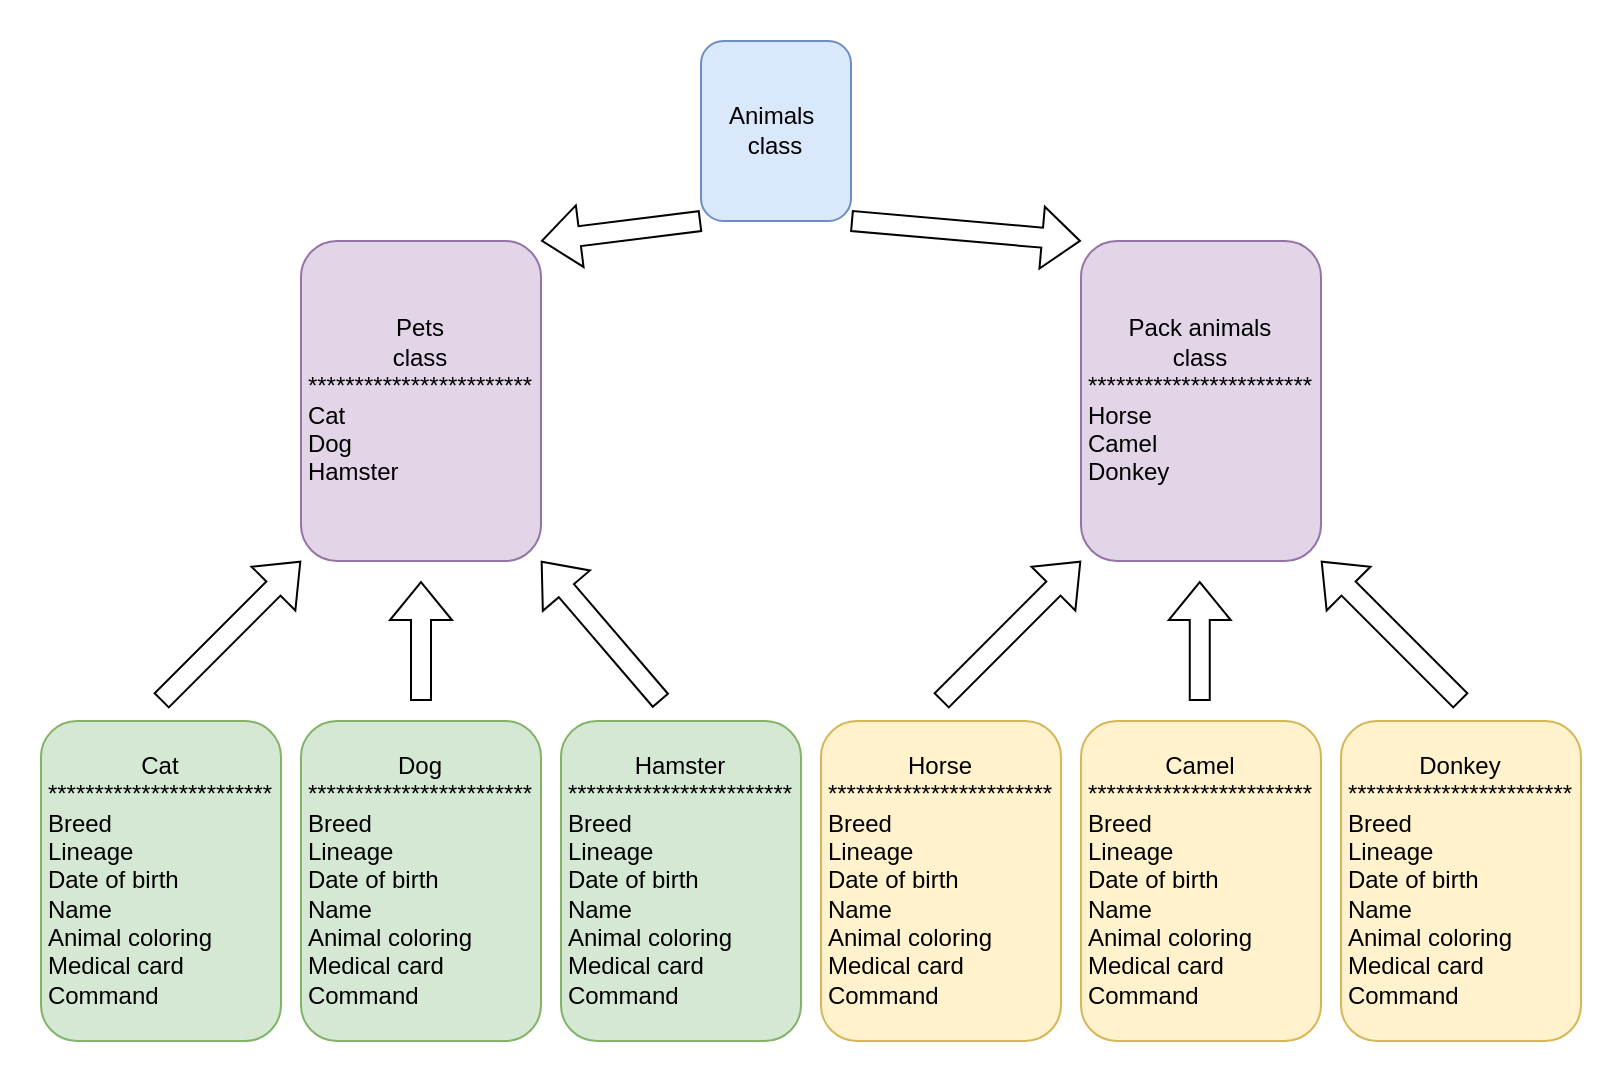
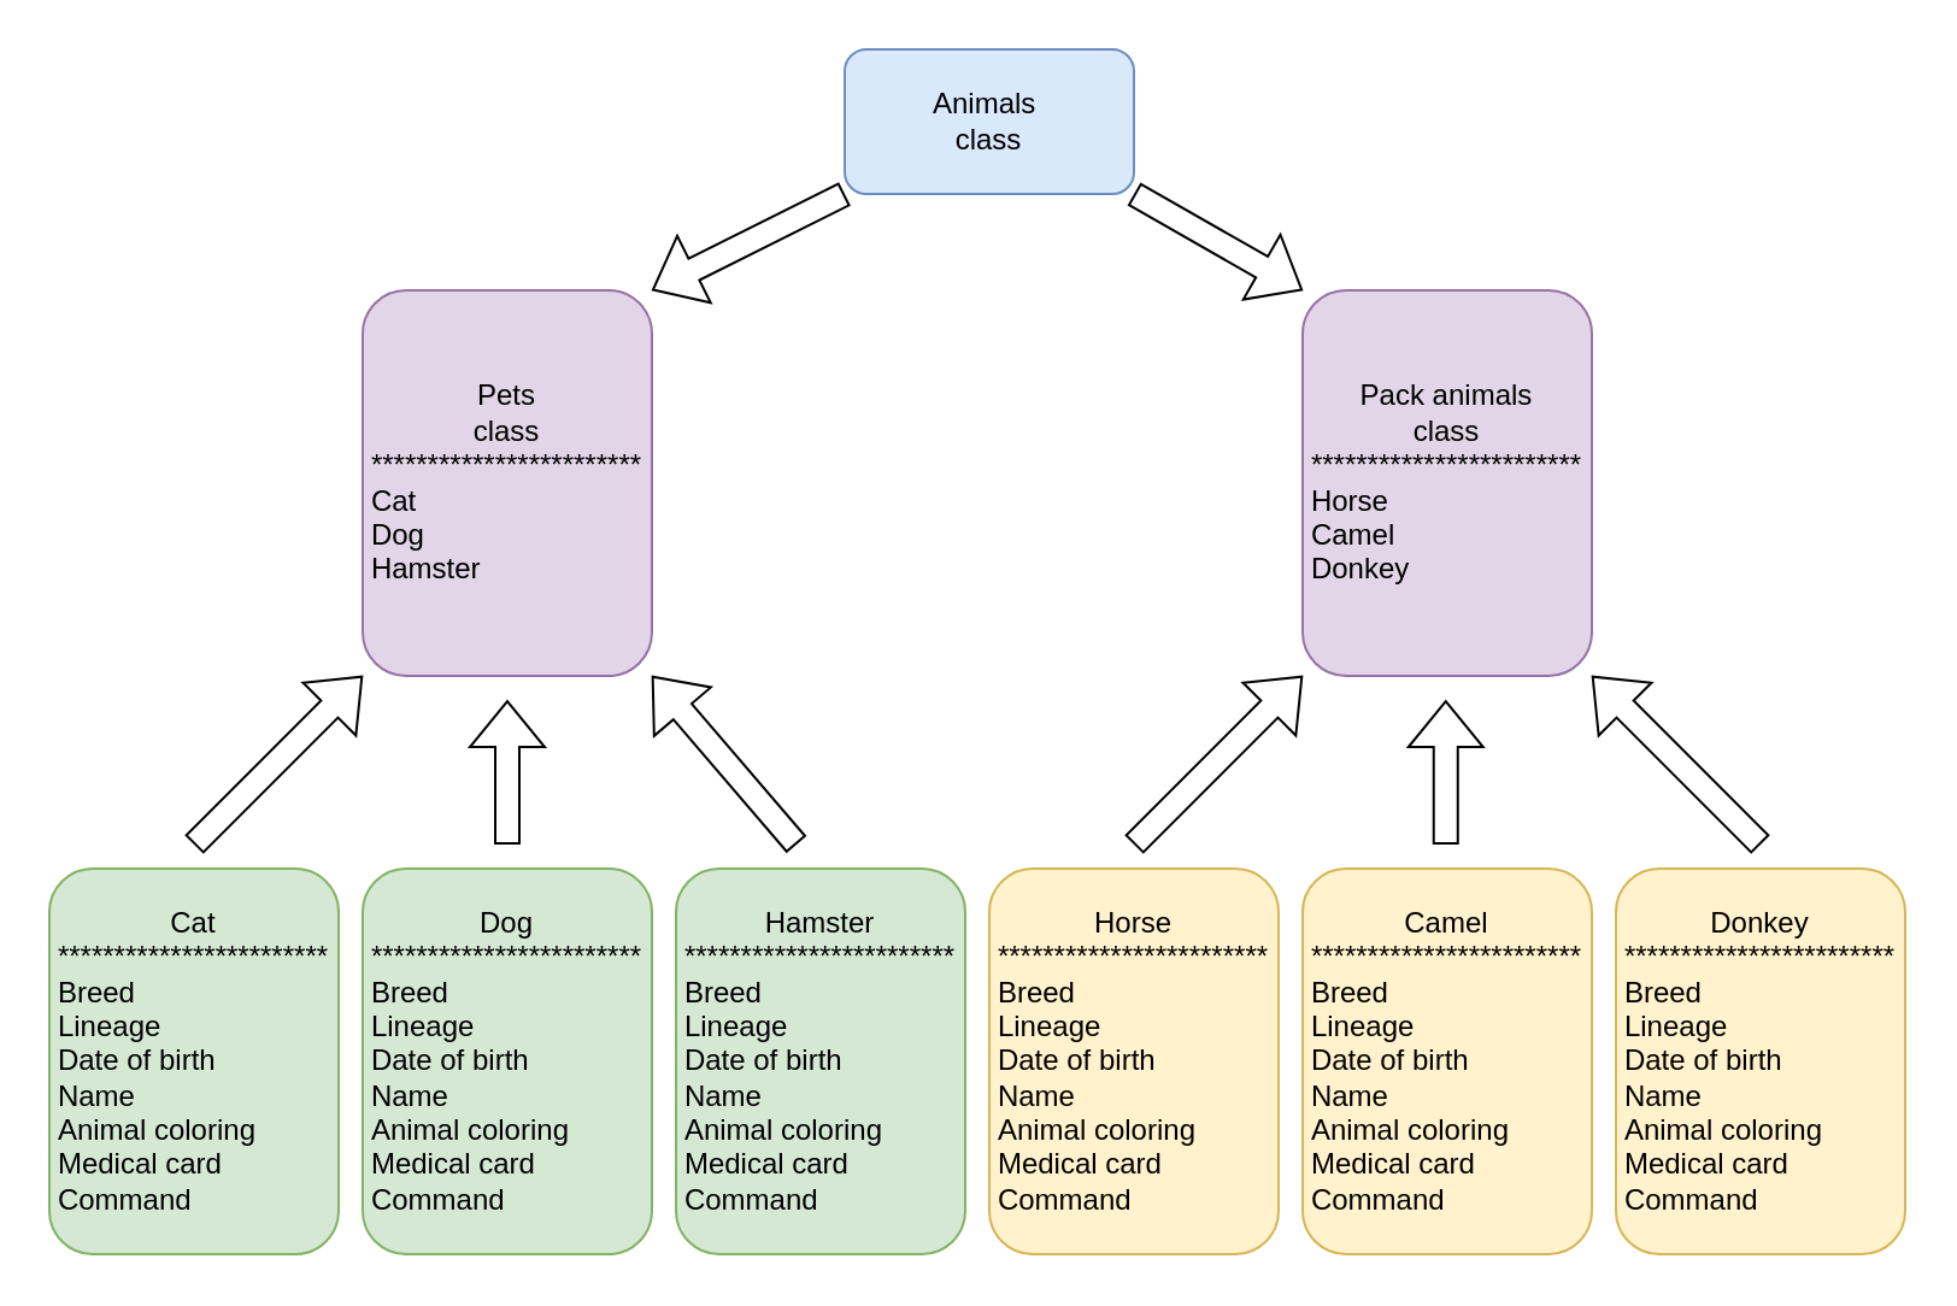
  <mxCell id="0" />
  <mxCell id="1" parent="0" />
- <mxCell id="2" value="Animals&amp;nbsp;&lt;div&gt;class&lt;/div&gt;" style="rounded=1;whiteSpace=wrap;html=1;fillColor=#dae8fc;strokeColor=#6c8ebf;" vertex="1" parent="1"><mxGeometry x="350" y="20" width="75" height="90" as="geometry" /></mxCell>
+ <mxCell id="2" value="Animals&amp;nbsp;&lt;div&gt;class&lt;/div&gt;" style="rounded=1;whiteSpace=wrap;html=1;fillColor=#dae8fc;strokeColor=#6c8ebf;" vertex="1" parent="1"><mxGeometry x="350" y="20" width="120" height="60" as="geometry" /></mxCell>
  <mxCell id="3" value="Pets&lt;div&gt;class&lt;/div&gt;&lt;div&gt;************************&lt;/div&gt;&lt;div style=&quot;text-align: left;&quot;&gt;Cat&lt;/div&gt;&lt;div style=&quot;text-align: left;&quot;&gt;Dog&lt;/div&gt;&lt;div style=&quot;text-align: left;&quot;&gt;Hamster&lt;/div&gt;" style="rounded=1;whiteSpace=wrap;html=1;fillColor=#e1d5e7;strokeColor=#9673a6;" vertex="1" parent="1"><mxGeometry x="150" y="120" width="120" height="160" as="geometry" /></mxCell>
  <mxCell id="4" value="Pack animals&lt;div&gt;class&lt;/div&gt;&lt;div&gt;************************&lt;/div&gt;&lt;div style=&quot;text-align: left;&quot;&gt;Horse&lt;/div&gt;&lt;div style=&quot;text-align: left;&quot;&gt;Camel&lt;/div&gt;&lt;div style=&quot;text-align: left;&quot;&gt;Donkey&lt;/div&gt;" style="rounded=1;whiteSpace=wrap;html=1;fillColor=#e1d5e7;strokeColor=#9673a6;" vertex="1" parent="1"><mxGeometry x="540" y="120" width="120" height="160" as="geometry" /></mxCell>
  <mxCell id="5" value="Cat&lt;div&gt;&lt;span style=&quot;background-color: initial;&quot;&gt;************************&lt;/span&gt;&lt;br&gt;&lt;/div&gt;&lt;div style=&quot;text-align: left;&quot;&gt;Breed&lt;/div&gt;&lt;div style=&quot;text-align: left;&quot;&gt;Lineage&lt;/div&gt;&lt;div style=&quot;text-align: left;&quot;&gt;Date of birth&lt;br&gt;&lt;/div&gt;&lt;div style=&quot;text-align: left;&quot;&gt;Name&lt;/div&gt;&lt;div style=&quot;text-align: left;&quot;&gt;Animal coloring&lt;br&gt;&lt;/div&gt;&lt;div style=&quot;text-align: left;&quot;&gt;Medical card&lt;br&gt;&lt;/div&gt;&lt;div style=&quot;text-align: left;&quot;&gt;Command&lt;/div&gt;" style="rounded=1;whiteSpace=wrap;html=1;fillColor=#d5e8d4;strokeColor=#82b366;" vertex="1" parent="1"><mxGeometry x="20" y="360" width="120" height="160" as="geometry" /></mxCell>
  <mxCell id="6" value="Dog&lt;div&gt;************************&lt;/div&gt;&lt;div style=&quot;text-align: left;&quot;&gt;Breed&lt;/div&gt;&lt;div style=&quot;text-align: left;&quot;&gt;Lineage&lt;/div&gt;&lt;div style=&quot;text-align: left;&quot;&gt;Date of birth&lt;br&gt;&lt;/div&gt;&lt;div style=&quot;text-align: left;&quot;&gt;Name&lt;/div&gt;&lt;div style=&quot;text-align: left;&quot;&gt;Animal coloring&lt;br&gt;&lt;/div&gt;&lt;div style=&quot;text-align: left;&quot;&gt;Medical card&lt;br&gt;&lt;/div&gt;&lt;div style=&quot;text-align: left;&quot;&gt;Command&lt;/div&gt;" style="rounded=1;whiteSpace=wrap;html=1;fillColor=#d5e8d4;strokeColor=#82b366;" vertex="1" parent="1"><mxGeometry x="150" y="360" width="120" height="160" as="geometry" /></mxCell>
  <mxCell id="7" value="Hamster&lt;div&gt;&lt;span style=&quot;background-color: initial;&quot;&gt;************************&lt;/span&gt;&lt;br&gt;&lt;/div&gt;&lt;div style=&quot;text-align: left;&quot;&gt;Breed&lt;/div&gt;&lt;div style=&quot;text-align: left;&quot;&gt;Lineage&lt;/div&gt;&lt;div style=&quot;text-align: left;&quot;&gt;Date of birth&lt;br&gt;&lt;/div&gt;&lt;div style=&quot;text-align: left;&quot;&gt;Name&lt;/div&gt;&lt;div style=&quot;text-align: left;&quot;&gt;Animal coloring&lt;br&gt;&lt;/div&gt;&lt;div style=&quot;text-align: left;&quot;&gt;Medical card&lt;br&gt;&lt;/div&gt;&lt;div style=&quot;text-align: left;&quot;&gt;Command&lt;/div&gt;" style="rounded=1;whiteSpace=wrap;html=1;fillColor=#d5e8d4;strokeColor=#82b366;" vertex="1" parent="1"><mxGeometry x="280" y="360" width="120" height="160" as="geometry" /></mxCell>
  <mxCell id="8" value="&lt;div&gt;Horse&lt;/div&gt;&lt;div&gt;************************&lt;/div&gt;&lt;div style=&quot;text-align: left;&quot;&gt;Breed&lt;/div&gt;&lt;div style=&quot;text-align: left;&quot;&gt;Lineage&lt;/div&gt;&lt;div style=&quot;text-align: left;&quot;&gt;Date of birth&lt;br&gt;&lt;/div&gt;&lt;div style=&quot;text-align: left;&quot;&gt;Name&lt;/div&gt;&lt;div style=&quot;text-align: left;&quot;&gt;Animal coloring&lt;br&gt;&lt;/div&gt;&lt;div style=&quot;text-align: left;&quot;&gt;Medical card&lt;br&gt;&lt;/div&gt;&lt;div style=&quot;text-align: left;&quot;&gt;Command&lt;/div&gt;" style="rounded=1;whiteSpace=wrap;html=1;fillColor=#fff2cc;strokeColor=#d6b656;" vertex="1" parent="1"><mxGeometry x="410" y="360" width="120" height="160" as="geometry" /></mxCell>
  <mxCell id="9" value="Camel&lt;div&gt;&lt;span style=&quot;background-color: initial;&quot;&gt;************************&lt;/span&gt;&lt;br&gt;&lt;/div&gt;&lt;div style=&quot;text-align: left;&quot;&gt;Breed&lt;/div&gt;&lt;div style=&quot;text-align: left;&quot;&gt;Lineage&lt;/div&gt;&lt;div style=&quot;text-align: left;&quot;&gt;Date of birth&lt;br&gt;&lt;/div&gt;&lt;div style=&quot;text-align: left;&quot;&gt;Name&lt;/div&gt;&lt;div style=&quot;text-align: left;&quot;&gt;Animal coloring&lt;br&gt;&lt;/div&gt;&lt;div style=&quot;text-align: left;&quot;&gt;Medical card&lt;br&gt;&lt;/div&gt;&lt;div style=&quot;text-align: left;&quot;&gt;Command&lt;/div&gt;" style="rounded=1;whiteSpace=wrap;html=1;fillColor=#fff2cc;strokeColor=#d6b656;" vertex="1" parent="1"><mxGeometry x="540" y="360" width="120" height="160" as="geometry" /></mxCell>
  <mxCell id="10" value="Donkey&lt;div&gt;&lt;span style=&quot;background-color: initial;&quot;&gt;************************&lt;/span&gt;&lt;br&gt;&lt;/div&gt;&lt;div style=&quot;text-align: left;&quot;&gt;Breed&lt;/div&gt;&lt;div style=&quot;text-align: left;&quot;&gt;Lineage&lt;/div&gt;&lt;div style=&quot;text-align: left;&quot;&gt;Date of birth&lt;br&gt;&lt;/div&gt;&lt;div style=&quot;text-align: left;&quot;&gt;Name&lt;/div&gt;&lt;div style=&quot;text-align: left;&quot;&gt;Animal coloring&lt;br&gt;&lt;/div&gt;&lt;div style=&quot;text-align: left;&quot;&gt;Medical card&lt;br&gt;&lt;/div&gt;&lt;div style=&quot;text-align: left;&quot;&gt;Command&lt;/div&gt;" style="rounded=1;whiteSpace=wrap;html=1;fillColor=#fff2cc;strokeColor=#d6b656;" vertex="1" parent="1"><mxGeometry x="670" y="360" width="120" height="160" as="geometry" /></mxCell>
  <mxCell id="11" value="" style="shape=flexArrow;endArrow=classic;html=1;rounded=0;exitX=0;exitY=1;exitDx=0;exitDy=0;entryX=1;entryY=0;entryDx=0;entryDy=0;" edge="1" parent="1" source="2" target="3"><mxGeometry width="50" height="50" relative="1" as="geometry"><mxPoint x="270" y="170" as="sourcePoint" /><mxPoint x="360" y="250" as="targetPoint" /></mxGeometry></mxCell>
  <mxCell id="12" value="" style="shape=flexArrow;endArrow=classic;html=1;rounded=0;exitX=1;exitY=1;exitDx=0;exitDy=0;entryX=0;entryY=0;entryDx=0;entryDy=0;" edge="1" parent="1" source="2" target="4"><mxGeometry width="50" height="50" relative="1" as="geometry"><mxPoint x="480" y="140" as="sourcePoint" /><mxPoint x="420" y="200" as="targetPoint" /></mxGeometry></mxCell>
  <mxCell id="13" value="" style="shape=flexArrow;endArrow=classic;html=1;rounded=0;" edge="1" parent="1"><mxGeometry width="50" height="50" relative="1" as="geometry"><mxPoint x="210" y="350" as="sourcePoint" /><mxPoint x="210" y="290" as="targetPoint" /></mxGeometry></mxCell>
  <mxCell id="14" value="" style="shape=flexArrow;endArrow=classic;html=1;rounded=0;" edge="1" parent="1"><mxGeometry width="50" height="50" relative="1" as="geometry"><mxPoint x="599.38" y="350" as="sourcePoint" /><mxPoint x="599.38" y="290" as="targetPoint" /></mxGeometry></mxCell>
  <mxCell id="15" value="" style="shape=flexArrow;endArrow=classic;html=1;rounded=0;entryX=1;entryY=1;entryDx=0;entryDy=0;" edge="1" parent="1" target="3"><mxGeometry width="50" height="50" relative="1" as="geometry"><mxPoint x="330" y="350" as="sourcePoint" /><mxPoint x="339.38" y="300" as="targetPoint" /></mxGeometry></mxCell>
  <mxCell id="16" value="" style="shape=flexArrow;endArrow=classic;html=1;rounded=0;entryX=1;entryY=1;entryDx=0;entryDy=0;" edge="1" parent="1" target="4"><mxGeometry width="50" height="50" relative="1" as="geometry"><mxPoint x="730" y="350" as="sourcePoint" /><mxPoint x="670" y="280" as="targetPoint" /></mxGeometry></mxCell>
  <mxCell id="17" value="" style="shape=flexArrow;endArrow=classic;html=1;rounded=0;entryX=0;entryY=1;entryDx=0;entryDy=0;" edge="1" parent="1" target="3"><mxGeometry width="50" height="50" relative="1" as="geometry"><mxPoint x="80" y="350" as="sourcePoint" /><mxPoint x="20" y="280" as="targetPoint" /></mxGeometry></mxCell>
  <mxCell id="18" value="" style="shape=flexArrow;endArrow=classic;html=1;rounded=0;entryX=0;entryY=1;entryDx=0;entryDy=0;" edge="1" parent="1" target="4"><mxGeometry width="50" height="50" relative="1" as="geometry"><mxPoint x="470" y="350" as="sourcePoint" /><mxPoint x="540" y="280" as="targetPoint" /></mxGeometry></mxCell>
